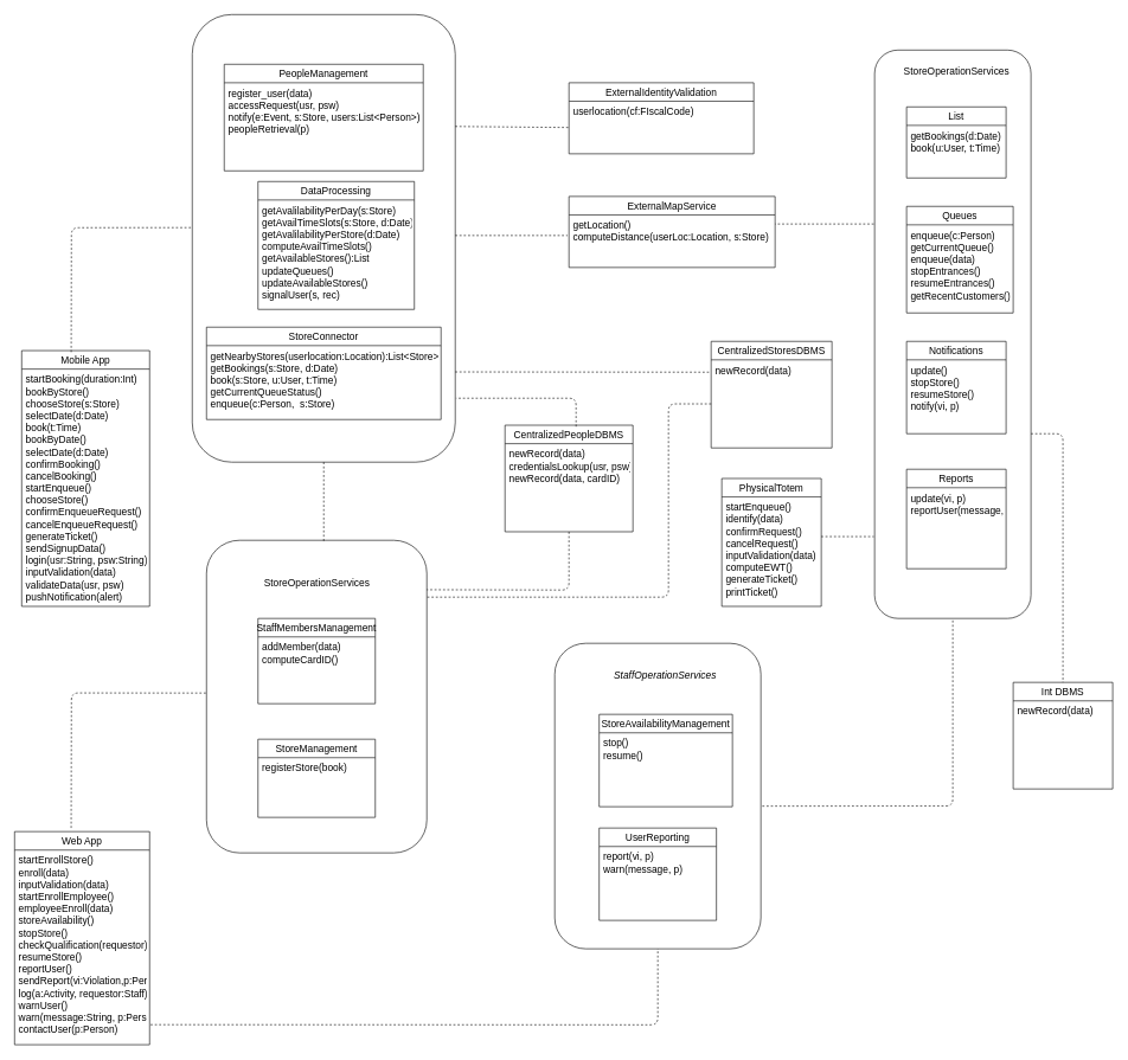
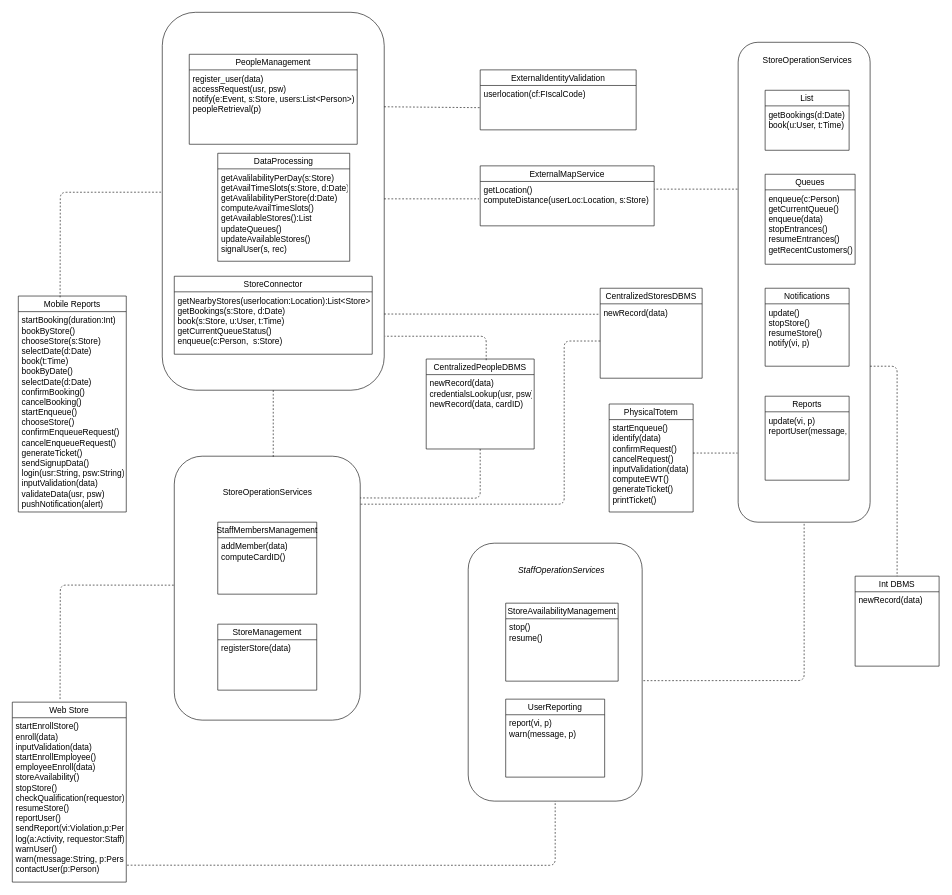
  <mxCell id="0" />
  <mxCell id="1" parent="0" />
  <mxCell id="2" value="" style="rounded=1;whiteSpace=wrap;html=1;fontSize=14;" parent="1" vertex="1"><mxGeometry x="270" y="20" width="370" height="630" as="geometry" /></mxCell>
  <mxCell id="3" value="DataProcessing" style="swimlane;fontStyle=0;childLayout=stackLayout;horizontal=1;startSize=26;fillColor=none;horizontalStack=0;resizeParent=1;resizeParentMax=0;resizeLast=0;collapsible=1;marginBottom=0;fontSize=14;" parent="1" vertex="1"><mxGeometry x="362.5" y="255" width="220" height="180" as="geometry" /></mxCell>
  <mxCell id="4" value="getAvalilabilityPerDay(s:Store)&#10;getAvailTimeSlots(s:Store, d:Date)&#10;getAvalilabilityPerStore(d:Date)&#10;computeAvailTimeSlots()&#10;getAvailableStores():List&#10;updateQueues()&#10;updateAvailableStores()&#10;signalUser(s, rec)" style="text;strokeColor=none;fillColor=none;align=left;verticalAlign=top;spacingLeft=4;spacingRight=4;overflow=hidden;rotatable=0;points=[[0,0.5],[1,0.5]];portConstraint=eastwest;fontSize=14;" parent="3" vertex="1"><mxGeometry y="26" width="220" height="154" as="geometry" /></mxCell>
  <mxCell id="5" value="StoreConnector" style="swimlane;fontStyle=0;childLayout=stackLayout;horizontal=1;startSize=26;fillColor=none;horizontalStack=0;resizeParent=1;resizeParentMax=0;resizeLast=0;collapsible=1;marginBottom=0;fontSize=14;" parent="1" vertex="1"><mxGeometry x="290" y="460" width="330" height="130" as="geometry" /></mxCell>
  <mxCell id="6" value="getNearbyStores(userlocation:Location):List&lt;Store&gt;&#10;getBookings(s:Store, d:Date)&#10;book(s:Store, u:User, t:Time)&#10;getCurrentQueueStatus()&#10;enqueue(c:Person,  s:Store)&#10;" style="text;strokeColor=none;fillColor=none;align=left;verticalAlign=top;spacingLeft=4;spacingRight=4;overflow=hidden;rotatable=0;points=[[0,0.5],[1,0.5]];portConstraint=eastwest;fontSize=14;" parent="5" vertex="1"><mxGeometry y="26" width="330" height="104" as="geometry" /></mxCell>
  <mxCell id="7" value="" style="rounded=1;whiteSpace=wrap;html=1;fontSize=14;" parent="1" vertex="1"><mxGeometry x="1230" y="70" width="220" height="800" as="geometry" /></mxCell>
  <mxCell id="8" value="&lt;span style=&quot;font-size: 14px; font-weight: 400;&quot;&gt;StoreOperationServices&lt;/span&gt;" style="text;strokeColor=none;fillColor=none;html=1;fontSize=14;fontStyle=1;verticalAlign=middle;align=center;" parent="1" vertex="1"><mxGeometry x="1325" y="90" width="40" height="20" as="geometry" /></mxCell>
  <mxCell id="9" value="Queues" style="swimlane;fontStyle=0;childLayout=stackLayout;horizontal=1;startSize=26;fillColor=none;horizontalStack=0;resizeParent=1;resizeParentMax=0;resizeLast=0;collapsible=1;marginBottom=0;fontSize=14;" parent="1" vertex="1"><mxGeometry x="1275" y="290" width="150" height="150" as="geometry" /></mxCell>
  <mxCell id="10" value="enqueue(c:Person)&#10;getCurrentQueue()&#10;enqueue(data)&#10;stopEntrances()&#10;resumeEntrances()&#10;getRecentCustomers()" style="text;strokeColor=none;fillColor=none;align=left;verticalAlign=top;spacingLeft=4;spacingRight=4;overflow=hidden;rotatable=0;points=[[0,0.5],[1,0.5]];portConstraint=eastwest;fontSize=14;" parent="9" vertex="1"><mxGeometry y="26" width="150" height="124" as="geometry" /></mxCell>
  <mxCell id="11" value="Notifications" style="swimlane;fontStyle=0;childLayout=stackLayout;horizontal=1;startSize=26;fillColor=none;horizontalStack=0;resizeParent=1;resizeParentMax=0;resizeLast=0;collapsible=1;marginBottom=0;fontSize=14;" parent="1" vertex="1"><mxGeometry x="1275" y="480" width="140" height="130" as="geometry" /></mxCell>
  <mxCell id="12" value="update()&#10;stopStore()&#10;resumeStore()&#10;notify(vi, p)&#10;&#10;" style="text;strokeColor=none;fillColor=none;align=left;verticalAlign=top;spacingLeft=4;spacingRight=4;overflow=hidden;rotatable=0;points=[[0,0.5],[1,0.5]];portConstraint=eastwest;fontSize=14;" parent="11" vertex="1"><mxGeometry y="26" width="140" height="104" as="geometry" /></mxCell>
  <mxCell id="13" value="Reports" style="swimlane;fontStyle=0;childLayout=stackLayout;horizontal=1;startSize=26;fillColor=none;horizontalStack=0;resizeParent=1;resizeParentMax=0;resizeLast=0;collapsible=1;marginBottom=0;fontSize=14;" parent="1" vertex="1"><mxGeometry x="1275" y="660" width="140" height="140" as="geometry" /></mxCell>
  <mxCell id="14" value="update(vi, p)&#10;reportUser(message, p)" style="text;strokeColor=none;fillColor=none;align=left;verticalAlign=top;spacingLeft=4;spacingRight=4;overflow=hidden;rotatable=0;points=[[0,0.5],[1,0.5]];portConstraint=eastwest;fontSize=14;" parent="13" vertex="1"><mxGeometry y="26" width="140" height="114" as="geometry" /></mxCell>
  <mxCell id="15" value="PeopleManagement" style="swimlane;fontStyle=0;childLayout=stackLayout;horizontal=1;startSize=26;fillColor=none;horizontalStack=0;resizeParent=1;resizeParentMax=0;resizeLast=0;collapsible=1;marginBottom=0;fontSize=14;" parent="1" vertex="1"><mxGeometry x="315" y="90" width="280" height="150" as="geometry" /></mxCell>
  <mxCell id="16" value="register_user(data)&#10;accessRequest(usr, psw)&#10;notify(e:Event, s:Store, users:List&lt;Person&gt;)&#10;peopleRetrieval(p)" style="text;strokeColor=none;fillColor=none;align=left;verticalAlign=top;spacingLeft=4;spacingRight=4;overflow=hidden;rotatable=0;points=[[0,0.5],[1,0.5]];portConstraint=eastwest;fontSize=14;" parent="15" vertex="1"><mxGeometry y="26" width="280" height="124" as="geometry" /></mxCell>
- <mxCell id="17" value="Web App" style="swimlane;fontStyle=0;childLayout=stackLayout;horizontal=1;startSize=26;fillColor=none;horizontalStack=0;resizeParent=1;resizeParentMax=0;resizeLast=0;collapsible=1;marginBottom=0;fontSize=14;" parent="1" vertex="1"><mxGeometry x="20" y="1170" width="190" height="300" as="geometry" /></mxCell>
+ <mxCell id="17" value="Web Store" style="swimlane;fontStyle=0;childLayout=stackLayout;horizontal=1;startSize=26;fillColor=none;horizontalStack=0;resizeParent=1;resizeParentMax=0;resizeLast=0;collapsible=1;marginBottom=0;fontSize=14;" parent="1" vertex="1"><mxGeometry x="20" y="1170" width="190" height="300" as="geometry" /></mxCell>
  <mxCell id="18" value="startEnrollStore()&#10;enroll(data)&#10;inputValidation(data)&#10;startEnrollEmployee()&#10;employeeEnroll(data)&#10;storeAvailability()&#10;stopStore()&#10;checkQualification(requestor)&#10;resumeStore()&#10;reportUser()&#10;sendReport(vi:Violation,p:Person)&#10;log(a:Activity, requestor:Staff)&#10;warnUser()&#10;warn(message:String, p:Person)&#10;contactUser(p:Person)" style="text;strokeColor=none;fillColor=none;align=left;verticalAlign=top;spacingLeft=4;spacingRight=4;overflow=hidden;rotatable=0;points=[[0,0.5],[1,0.5]];portConstraint=eastwest;fontSize=14;" parent="17" vertex="1"><mxGeometry y="26" width="190" height="274" as="geometry" /></mxCell>
- <mxCell id="19" value="Mobile App" style="swimlane;fontStyle=0;childLayout=stackLayout;horizontal=1;startSize=26;fillColor=none;horizontalStack=0;resizeParent=1;resizeParentMax=0;resizeLast=0;collapsible=1;marginBottom=0;fontSize=14;" parent="1" vertex="1"><mxGeometry x="30" y="493" width="180" height="360" as="geometry" /></mxCell>
+ <mxCell id="19" value="Mobile Reports" style="swimlane;fontStyle=0;childLayout=stackLayout;horizontal=1;startSize=26;fillColor=none;horizontalStack=0;resizeParent=1;resizeParentMax=0;resizeLast=0;collapsible=1;marginBottom=0;fontSize=14;" parent="1" vertex="1"><mxGeometry x="30" y="493" width="180" height="360" as="geometry" /></mxCell>
  <mxCell id="20" value="startBooking(duration:Int)&#10;bookByStore()&#10;chooseStore(s:Store)&#10;selectDate(d:Date)&#10;book(t:Time)&#10;bookByDate()&#10;selectDate(d:Date)&#10;confirmBooking()&#10;cancelBooking()&#10;startEnqueue()&#10;chooseStore()&#10;confirmEnqueueRequest()&#10;cancelEnqueueRequest()&#10;generateTicket()&#10;sendSignupData()&#10;login(usr:String, psw:String)&#10;inputValidation(data)&#10;validateData(usr, psw)&#10;pushNotification(alert)" style="text;strokeColor=none;fillColor=none;align=left;verticalAlign=top;spacingLeft=4;spacingRight=4;overflow=hidden;rotatable=0;points=[[0,0.5],[1,0.5]];portConstraint=eastwest;spacing=2;fontSize=14;" parent="19" vertex="1"><mxGeometry y="26" width="180" height="334" as="geometry" /></mxCell>
  <mxCell id="21" value="CentralizedStoresDBMS" style="swimlane;fontStyle=0;childLayout=stackLayout;horizontal=1;startSize=26;fillColor=none;horizontalStack=0;resizeParent=1;resizeParentMax=0;resizeLast=0;collapsible=1;marginBottom=0;fontSize=14;" parent="1" vertex="1"><mxGeometry x="1000" y="480" width="170" height="150" as="geometry" /></mxCell>
  <mxCell id="22" value="newRecord(data)" style="text;strokeColor=none;fillColor=none;align=left;verticalAlign=top;spacingLeft=4;spacingRight=4;overflow=hidden;rotatable=0;points=[[0,0.5],[1,0.5]];portConstraint=eastwest;fontSize=14;" parent="21" vertex="1"><mxGeometry y="26" width="170" height="124" as="geometry" /></mxCell>
  <mxCell id="23" value="CentralizedPeopleDBMS" style="swimlane;fontStyle=0;childLayout=stackLayout;horizontal=1;startSize=26;fillColor=none;horizontalStack=0;resizeParent=1;resizeParentMax=0;resizeLast=0;collapsible=1;marginBottom=0;fontSize=14;" parent="1" vertex="1"><mxGeometry x="710" y="598" width="180" height="150" as="geometry" /></mxCell>
  <mxCell id="24" value="newRecord(data)&#10;credentialsLookup(usr, psw)&#10;newRecord(data, cardID)&#10;&#10;" style="text;strokeColor=none;fillColor=none;align=left;verticalAlign=top;spacingLeft=4;spacingRight=4;overflow=hidden;rotatable=0;points=[[0,0.5],[1,0.5]];portConstraint=eastwest;fontSize=14;" parent="23" vertex="1"><mxGeometry y="26" width="180" height="124" as="geometry" /></mxCell>
  <mxCell id="25" value="ExternalMapService" style="swimlane;fontStyle=0;childLayout=stackLayout;horizontal=1;startSize=26;fillColor=none;horizontalStack=0;resizeParent=1;resizeParentMax=0;resizeLast=0;collapsible=1;marginBottom=0;fontSize=14;" parent="1" vertex="1"><mxGeometry x="800" y="276" width="290" height="100" as="geometry" /></mxCell>
  <mxCell id="26" value="getLocation()&#10;computeDistance(userLoc:Location, s:Store)" style="text;strokeColor=none;fillColor=none;align=left;verticalAlign=top;spacingLeft=4;spacingRight=4;overflow=hidden;rotatable=0;points=[[0,0.5],[1,0.5]];portConstraint=eastwest;fontSize=14;" parent="25" vertex="1"><mxGeometry y="26" width="290" height="74" as="geometry" /></mxCell>
  <mxCell id="27" value="List" style="swimlane;fontStyle=0;childLayout=stackLayout;horizontal=1;startSize=26;fillColor=none;horizontalStack=0;resizeParent=1;resizeParentMax=0;resizeLast=0;collapsible=1;marginBottom=0;fontSize=14;" parent="1" vertex="1"><mxGeometry x="1275" y="150" width="140" height="100" as="geometry" /></mxCell>
  <mxCell id="28" value="getBookings(d:Date)&#10;book(u:User, t:Time)" style="text;strokeColor=none;fillColor=none;align=left;verticalAlign=top;spacingLeft=4;spacingRight=4;overflow=hidden;rotatable=0;points=[[0,0.5],[1,0.5]];portConstraint=eastwest;fontSize=14;" parent="27" vertex="1"><mxGeometry y="26" width="140" height="74" as="geometry" /></mxCell>
  <mxCell id="29" value="ExternalIdentityValidation" style="swimlane;fontStyle=0;childLayout=stackLayout;horizontal=1;startSize=26;fillColor=none;horizontalStack=0;resizeParent=1;resizeParentMax=0;resizeLast=0;collapsible=1;marginBottom=0;fontSize=14;" parent="1" vertex="1"><mxGeometry x="800" y="116" width="260" height="100" as="geometry" /></mxCell>
  <mxCell id="30" value="userlocation(cf:FIscalCode)" style="text;strokeColor=none;fillColor=none;align=left;verticalAlign=top;spacingLeft=4;spacingRight=4;overflow=hidden;rotatable=0;points=[[0,0.5],[1,0.5]];portConstraint=eastwest;fontSize=14;" parent="29" vertex="1"><mxGeometry y="26" width="260" height="74" as="geometry" /></mxCell>
  <mxCell id="31" value="Int DBMS" style="swimlane;fontStyle=0;childLayout=stackLayout;horizontal=1;startSize=26;fillColor=none;horizontalStack=0;resizeParent=1;resizeParentMax=0;resizeLast=0;collapsible=1;marginBottom=0;fontSize=14;" parent="1" vertex="1"><mxGeometry x="1425" y="960" width="140" height="150" as="geometry" /></mxCell>
  <mxCell id="32" value="newRecord(data)" style="text;strokeColor=none;fillColor=none;align=left;verticalAlign=top;spacingLeft=4;spacingRight=4;overflow=hidden;rotatable=0;points=[[0,0.5],[1,0.5]];portConstraint=eastwest;fontSize=14;" parent="31" vertex="1"><mxGeometry y="26" width="140" height="124" as="geometry" /></mxCell>
  <mxCell id="33" value="PhysicalTotem" style="swimlane;fontStyle=0;childLayout=stackLayout;horizontal=1;startSize=26;fillColor=none;horizontalStack=0;resizeParent=1;resizeParentMax=0;resizeLast=0;collapsible=1;marginBottom=0;fontSize=14;" parent="1" vertex="1"><mxGeometry x="1015" y="673" width="140" height="180" as="geometry" /></mxCell>
  <mxCell id="34" value="startEnqueue()&#10;identify(data)&#10;confirmRequest()&#10;cancelRequest()&#10;inputValidation(data)&#10;computeEWT()&#10;generateTicket()&#10;printTicket()" style="text;strokeColor=none;fillColor=none;align=left;verticalAlign=top;spacingLeft=4;spacingRight=4;overflow=hidden;rotatable=0;points=[[0,0.5],[1,0.5]];portConstraint=eastwest;fontSize=14;" parent="33" vertex="1"><mxGeometry y="26" width="140" height="154" as="geometry" /></mxCell>
  <mxCell id="35" value="" style="rounded=1;whiteSpace=wrap;html=1;fontSize=14;" parent="1" vertex="1"><mxGeometry x="290" y="760" width="310" height="440" as="geometry" /></mxCell>
  <mxCell id="36" value="&lt;span style=&quot;font-size: 14px; font-weight: 400;&quot;&gt;StoreOperationServices&lt;/span&gt;" style="text;strokeColor=none;fillColor=none;html=1;fontSize=14;fontStyle=1;verticalAlign=middle;align=center;" parent="1" vertex="1"><mxGeometry x="425" y="796.667" width="40" height="45.833" as="geometry" /></mxCell>
  <mxCell id="37" value="StaffMembersManagement" style="swimlane;fontStyle=0;childLayout=stackLayout;horizontal=1;startSize=26;fillColor=none;horizontalStack=0;resizeParent=1;resizeParentMax=0;resizeLast=0;collapsible=1;marginBottom=0;fontSize=14;" parent="1" vertex="1"><mxGeometry x="362.5" y="870" width="165" height="120" as="geometry" /></mxCell>
  <mxCell id="38" value="addMember(data)&#10;computeCardID()" style="text;strokeColor=none;fillColor=none;align=left;verticalAlign=top;spacingLeft=4;spacingRight=4;overflow=hidden;rotatable=0;points=[[0,0.5],[1,0.5]];portConstraint=eastwest;fontSize=14;" parent="37" vertex="1"><mxGeometry y="26" width="165" height="94" as="geometry" /></mxCell>
  <mxCell id="39" value="StoreManagement" style="swimlane;fontStyle=0;childLayout=stackLayout;horizontal=1;startSize=26;fillColor=none;horizontalStack=0;resizeParent=1;resizeParentMax=0;resizeLast=0;collapsible=1;marginBottom=0;fontSize=14;" parent="1" vertex="1"><mxGeometry x="362.5" y="1040" width="165" height="110" as="geometry" /></mxCell>
- <mxCell id="40" value="registerStore(book)" style="text;strokeColor=none;fillColor=none;align=left;verticalAlign=top;spacingLeft=4;spacingRight=4;overflow=hidden;rotatable=0;points=[[0,0.5],[1,0.5]];portConstraint=eastwest;fontSize=14;" parent="39" vertex="1"><mxGeometry y="26" width="165" height="84" as="geometry" /></mxCell>
+ <mxCell id="40" value="registerStore(data)" style="text;strokeColor=none;fillColor=none;align=left;verticalAlign=top;spacingLeft=4;spacingRight=4;overflow=hidden;rotatable=0;points=[[0,0.5],[1,0.5]];portConstraint=eastwest;fontSize=14;" parent="39" vertex="1"><mxGeometry y="26" width="165" height="84" as="geometry" /></mxCell>
  <mxCell id="41" value="" style="rounded=1;whiteSpace=wrap;html=1;fontSize=14;" parent="1" vertex="1"><mxGeometry x="780" y="905" width="290" height="430" as="geometry" /></mxCell>
  <mxCell id="42" value="&lt;span style=&quot;font-size: 14px; font-style: italic; font-weight: 400;&quot;&gt;StaffOperationServices&lt;/span&gt;" style="text;strokeColor=none;fillColor=none;html=1;fontSize=14;fontStyle=1;verticalAlign=middle;align=center;" parent="1" vertex="1"><mxGeometry x="915" y="927.917" width="40" height="45.833" as="geometry" /></mxCell>
  <mxCell id="43" value="StoreAvailabilityManagement" style="swimlane;fontStyle=0;childLayout=stackLayout;horizontal=1;startSize=26;fillColor=none;horizontalStack=0;resizeParent=1;resizeParentMax=0;resizeLast=0;collapsible=1;marginBottom=0;fontSize=14;" parent="1" vertex="1"><mxGeometry x="842.5" y="1005" width="187.5" height="130" as="geometry" /></mxCell>
  <mxCell id="44" value="stop()&#10;resume()" style="text;strokeColor=none;fillColor=none;align=left;verticalAlign=top;spacingLeft=4;spacingRight=4;overflow=hidden;rotatable=0;points=[[0,0.5],[1,0.5]];portConstraint=eastwest;fontSize=14;" parent="43" vertex="1"><mxGeometry y="26" width="187.5" height="104" as="geometry" /></mxCell>
  <mxCell id="45" value="UserReporting" style="swimlane;fontStyle=0;childLayout=stackLayout;horizontal=1;startSize=26;fillColor=none;horizontalStack=0;resizeParent=1;resizeParentMax=0;resizeLast=0;collapsible=1;marginBottom=0;fontSize=14;" parent="1" vertex="1"><mxGeometry x="842.5" y="1165" width="165" height="130" as="geometry" /></mxCell>
  <mxCell id="46" value="report(vi, p)&#10;warn(message, p)" style="text;strokeColor=none;fillColor=none;align=left;verticalAlign=top;spacingLeft=4;spacingRight=4;overflow=hidden;rotatable=0;points=[[0,0.5],[1,0.5]];portConstraint=eastwest;fontSize=14;" parent="45" vertex="1"><mxGeometry y="26" width="165" height="104" as="geometry" /></mxCell>
  <mxCell id="47" value="" style="endArrow=none;dashed=1;html=1;fontSize=14;exitX=0.387;exitY=0.006;exitDx=0;exitDy=0;exitPerimeter=0;entryX=0;entryY=0.476;entryDx=0;entryDy=0;entryPerimeter=0;" edge="1" parent="1" source="19" target="2"><mxGeometry width="50" height="50" relative="1" as="geometry"><mxPoint x="100" y="480" as="sourcePoint" /><mxPoint x="110" y="330" as="targetPoint" /><Array as="points"><mxPoint x="100" y="320" /></Array></mxGeometry></mxCell>
  <mxCell id="48" value="" style="endArrow=none;dashed=1;html=1;fontSize=14;exitX=0.419;exitY=-0.017;exitDx=0;exitDy=0;exitPerimeter=0;" edge="1" parent="1" source="17"><mxGeometry width="50" height="50" relative="1" as="geometry"><mxPoint x="99.66" y="1150" as="sourcePoint" /><mxPoint x="290" y="975" as="targetPoint" /><Array as="points"><mxPoint x="100" y="974.84" /></Array></mxGeometry></mxCell>
  <mxCell id="49" value="" style="endArrow=none;dashed=1;html=1;fontSize=14;exitX=1.007;exitY=0.897;exitDx=0;exitDy=0;exitPerimeter=0;entryX=0.5;entryY=1;entryDx=0;entryDy=0;" edge="1" parent="1" source="18" target="41"><mxGeometry width="50" height="50" relative="1" as="geometry"><mxPoint x="235" y="1440" as="sourcePoint" /><mxPoint x="940" y="1440" as="targetPoint" /><Array as="points"><mxPoint x="925" y="1442" /></Array></mxGeometry></mxCell>
  <mxCell id="50" value="" style="endArrow=none;dashed=1;html=1;fontSize=14;exitX=0.5;exitY=1;exitDx=0;exitDy=0;" edge="1" parent="1" source="23"><mxGeometry width="50" height="50" relative="1" as="geometry"><mxPoint x="840" y="809.58" as="sourcePoint" /><mxPoint x="600" y="829.58" as="targetPoint" /><Array as="points"><mxPoint x="800" y="830" /></Array></mxGeometry></mxCell>
  <mxCell id="51" value="" style="endArrow=none;dashed=1;html=1;fontSize=14;exitX=0;exitY=0.5;exitDx=0;exitDy=0;" edge="1" parent="1" source="22"><mxGeometry width="50" height="50" relative="1" as="geometry"><mxPoint x="1090" y="710" as="sourcePoint" /><mxPoint x="600" y="840" as="targetPoint" /><Array as="points"><mxPoint x="940" y="568" /><mxPoint x="940" y="840" /></Array></mxGeometry></mxCell>
  <mxCell id="52" value="" style="endArrow=none;dashed=1;html=1;fontSize=14;entryX=-0.002;entryY=0.14;entryDx=0;entryDy=0;entryPerimeter=0;" edge="1" parent="1" target="22"><mxGeometry width="50" height="50" relative="1" as="geometry"><mxPoint x="640" y="523" as="sourcePoint" /><mxPoint x="1140" y="480" as="targetPoint" /></mxGeometry></mxCell>
  <mxCell id="53" value="" style="endArrow=none;dashed=1;html=1;fontSize=14;" edge="1" parent="1"><mxGeometry width="50" height="50" relative="1" as="geometry"><mxPoint x="810" y="600" as="sourcePoint" /><mxPoint x="641" y="560" as="targetPoint" /><Array as="points"><mxPoint x="810" y="560" /></Array></mxGeometry></mxCell>
  <mxCell id="54" value="" style="endArrow=none;dashed=1;html=1;fontSize=14;entryX=0.5;entryY=1;entryDx=0;entryDy=0;exitX=1.007;exitY=0.533;exitDx=0;exitDy=0;exitPerimeter=0;" edge="1" parent="1" source="41" target="7"><mxGeometry width="50" height="50" relative="1" as="geometry"><mxPoint x="1060" y="1170" as="sourcePoint" /><mxPoint x="1110" y="1120" as="targetPoint" /><Array as="points"><mxPoint x="1340" y="1134" /></Array></mxGeometry></mxCell>
  <mxCell id="55" value="" style="endArrow=none;dashed=1;html=1;fontSize=14;entryX=-0.005;entryY=0.856;entryDx=0;entryDy=0;entryPerimeter=0;exitX=0.999;exitY=0.362;exitDx=0;exitDy=0;exitPerimeter=0;" edge="1" parent="1" source="34" target="7"><mxGeometry width="50" height="50" relative="1" as="geometry"><mxPoint x="1160" y="820" as="sourcePoint" /><mxPoint x="1210" y="770" as="targetPoint" /></mxGeometry></mxCell>
  <mxCell id="56" value="" style="endArrow=none;dashed=1;html=1;fontSize=14;exitX=1;exitY=0.25;exitDx=0;exitDy=0;entryX=0;entryY=0.5;entryDx=0;entryDy=0;" edge="1" parent="1" source="2" target="30"><mxGeometry width="50" height="50" relative="1" as="geometry"><mxPoint x="780" y="250" as="sourcePoint" /><mxPoint x="830" y="200" as="targetPoint" /></mxGeometry></mxCell>
  <mxCell id="57" value="" style="endArrow=none;dashed=1;html=1;fontSize=14;" edge="1" parent="1"><mxGeometry width="50" height="50" relative="1" as="geometry"><mxPoint x="640" y="331" as="sourcePoint" /><mxPoint x="798" y="331" as="targetPoint" /></mxGeometry></mxCell>
  <mxCell id="58" value="" style="endArrow=none;dashed=1;html=1;fontSize=14;exitX=-0.005;exitY=0.306;exitDx=0;exitDy=0;exitPerimeter=0;entryX=1;entryY=0.173;entryDx=0;entryDy=0;entryPerimeter=0;" edge="1" parent="1" source="7" target="26"><mxGeometry width="50" height="50" relative="1" as="geometry"><mxPoint x="810" y="250" as="sourcePoint" /><mxPoint x="860" y="200" as="targetPoint" /></mxGeometry></mxCell>
  <mxCell id="59" value="" style="endArrow=none;dashed=1;html=1;fontSize=14;entryX=0.5;entryY=1;entryDx=0;entryDy=0;" edge="1" parent="1" target="2"><mxGeometry width="50" height="50" relative="1" as="geometry"><mxPoint x="455" y="761" as="sourcePoint" /><mxPoint x="840" y="900" as="targetPoint" /></mxGeometry></mxCell>
  <mxCell id="60" value="" style="endArrow=none;dashed=1;html=1;fontSize=14;entryX=0.5;entryY=0;entryDx=0;entryDy=0;exitX=1;exitY=0.675;exitDx=0;exitDy=0;exitPerimeter=0;" edge="1" parent="1" source="7" target="31"><mxGeometry width="50" height="50" relative="1" as="geometry"><mxPoint x="870" y="590" as="sourcePoint" /><mxPoint x="920" y="540" as="targetPoint" /><Array as="points"><mxPoint x="1495" y="610" /></Array></mxGeometry></mxCell>
